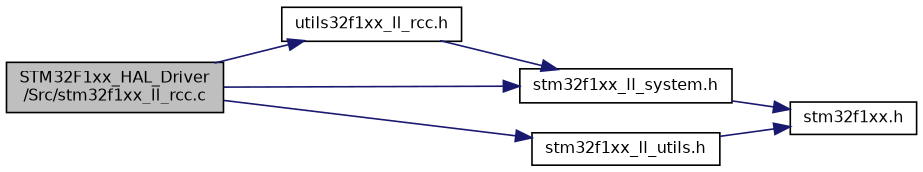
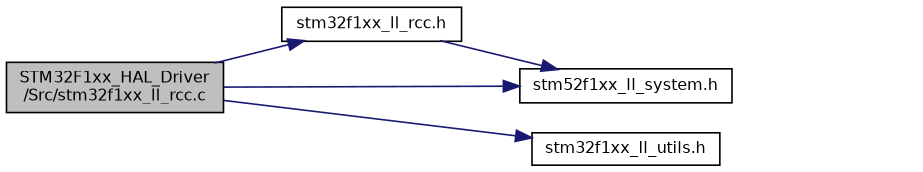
  digraph {
    rankdir=LR
    node [color=black fillcolor=white fontname=Helvetica fontsize=10 shape=record style=filled]
    edge [color=midnightblue fontname=Helvetica fontsize=10 labelfontname=Helvetica labelfontsize=10 style=solid]
    n1 [fillcolor=grey75 fontcolor=black height=0.2 label="STM32F1xx_HAL_Driver\l/Src/stm32f1xx_ll_rcc.c" width=0.4]
-   n2 [height=0.2 label="utils32f1xx_ll_rcc.h" width=0.4]
+   n2 [height=0.2 label="stm32f1xx_ll_rcc.h" width=0.4]
    n3 [height=0.2 label="stm32f1xx_ll_utils.h" width=0.4]
-   n4 [height=0.2 label="stm32f1xx_ll_system.h" width=0.4]
-   n5 [height=0.2 label="stm32f1xx.h" width=0.4]
+   n4 [height=0.2 label="stm52f1xx_ll_system.h" width=0.4]
    n1 -> n2
    n1 -> n3
    n1 -> n4
    n2 -> n4
-   n3 -> n5
-   n4 -> n5
  }
